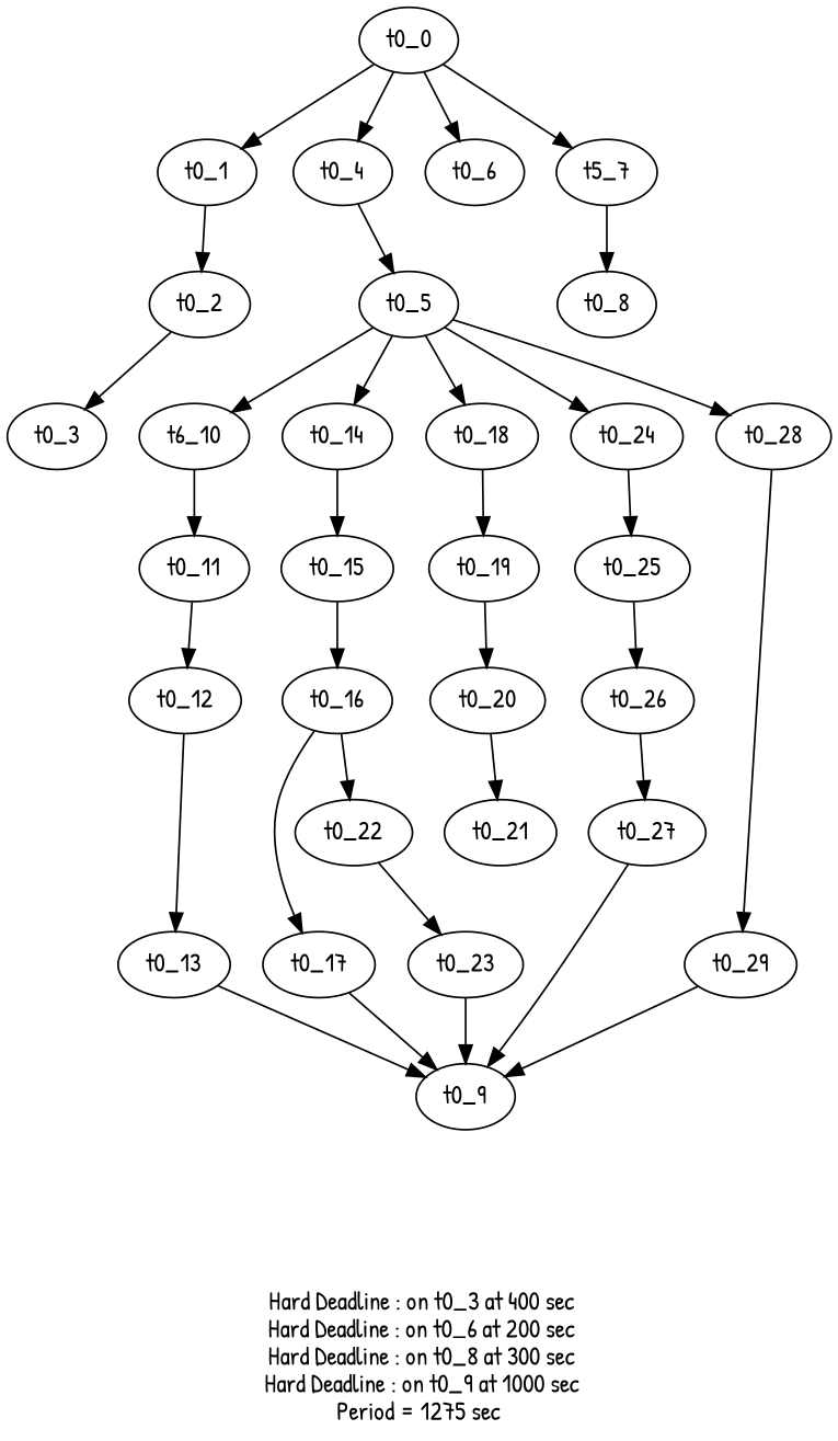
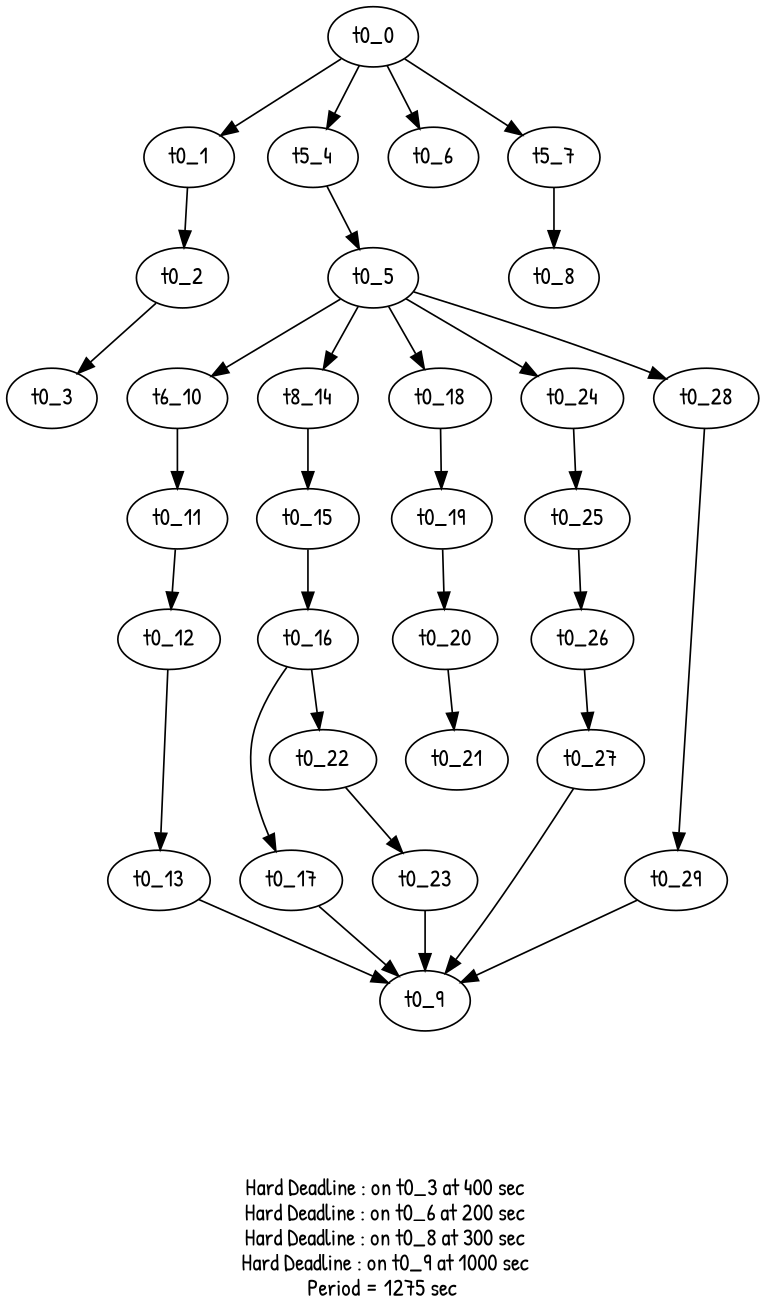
  digraph {
    fontname="Patrick Hand"
    label=" Hard Deadline : on t0_3 at 400 sec\n Hard Deadline : on t0_6 at 200 sec\n Hard Deadline : on t0_8 at 300 sec\n Hard Deadline : on t0_9 at 1000 sec\nPeriod = 1275 sec"
    node [fontname="Patrick Hand"]
    edge [fontname="Patrick Hand"]
    t0_0
    t0_1
-   t0_4
+   t0_4 [label=t5_4]
    t0_6
    n5 [label=t5_7]
    t0_2
    t0_5
    t0_8
    t0_3
    n10 [label=t6_10]
-   t0_14
+   t0_14 [label=t8_14]
    t0_18
    t0_24
    t0_28
    t0_11
    t0_15
    t0_19
    t0_25
    t0_29
    t0_12
    t0_13
    t0_9
    t0_16
    t0_17
    t0_22
    t0_20
    t0_21
    t0_23
    t0_26
    t0_27
    t0_0 -> t0_1
    t0_0 -> t0_4
    t0_0 -> t0_6
    t0_0 -> n5
    t0_1 -> t0_2
    t0_4 -> t0_5
    n5 -> t0_8
    t0_2 -> t0_3
    t0_5 -> n10
    t0_5 -> t0_14
    t0_5 -> t0_18
    t0_5 -> t0_24
    t0_5 -> t0_28
    n10 -> t0_11
    t0_14 -> t0_15
    t0_18 -> t0_19
    t0_24 -> t0_25
    t0_28 -> t0_29
    t0_11 -> t0_12
    t0_15 -> t0_16
    t0_19 -> t0_20
    t0_25 -> t0_26
    t0_29 -> t0_9
    t0_12 -> t0_13
    t0_13 -> t0_9
    t0_16 -> t0_17
    t0_16 -> t0_22
    t0_17 -> t0_9
    t0_22 -> t0_23
    t0_20 -> t0_21
    t0_23 -> t0_9
    t0_26 -> t0_27
    t0_27 -> t0_9
  }
